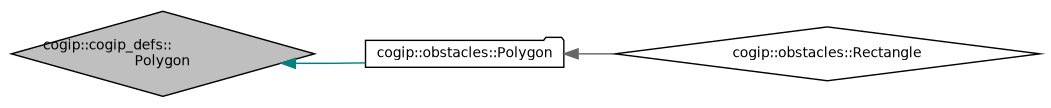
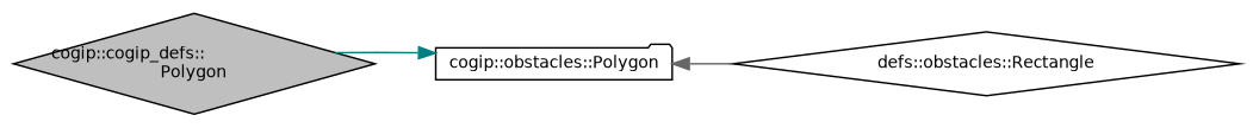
  digraph {
    rankdir=LR
    node [color=black fontname=Helvetica fontsize=10 shape=diamond]
    edge [dir=back fontname=Helvetica fontsize=10 labelfontname=Helvetica labelfontsize=10 style=solid]
    n1 [fillcolor=grey75 fontcolor=black height=0.2 label="cogip::cogip_defs::\lPolygon" style=filled width=0.4]
    n2 [height=0.2 label="cogip::obstacles::Polygon" shape=folder width=0.4]
-   n3 [height=0.2 label="cogip::obstacles::Rectangle" width=0.4]
-   n1 -> n2 [color=teal]
+   n3 [height=0.2 label="defs::obstacles::Rectangle" width=0.4]
+   n2 -> n1 [color=teal]
    n2 -> n3 [color=gray40]
  }
